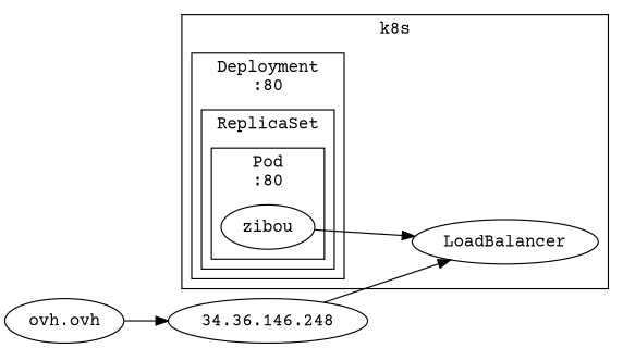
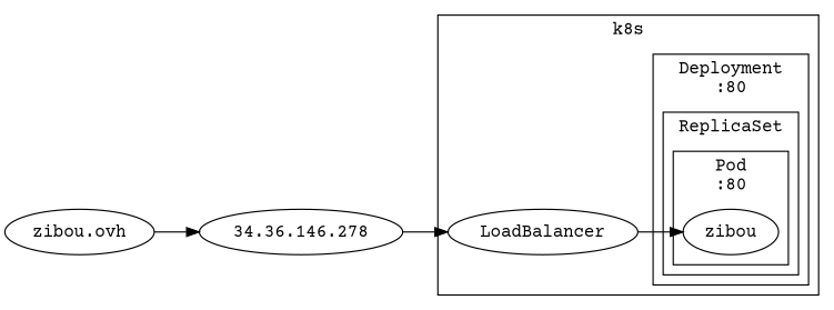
  digraph {
    compound=true
    fontname="Courier Prime"
    rankdir=LR
    node [fontname="Courier Prime"]
    edge [fontname="Courier Prime"]
    n1 [label=zibou]
    LoadBalancer
-   "zibou.ovh" [label="ovh.ovh"]
-   "34.36.146.248"
+   "zibou.ovh"
+   "34.36.146.248" [label="34.36.146.278"]
    subgraph cluster_1 {
      label=k8s
      LoadBalancer
      subgraph cluster_2 {
        label="Deployment\n:80"
        subgraph cluster_3 {
          label=ReplicaSet
          subgraph cluster_4 {
            label="Pod\n:80"
            n1
          }
        }
      }
    }
-   n1 -> LoadBalancer
+   LoadBalancer -> n1
    "zibou.ovh" -> "34.36.146.248"
    "34.36.146.248" -> LoadBalancer
  }
